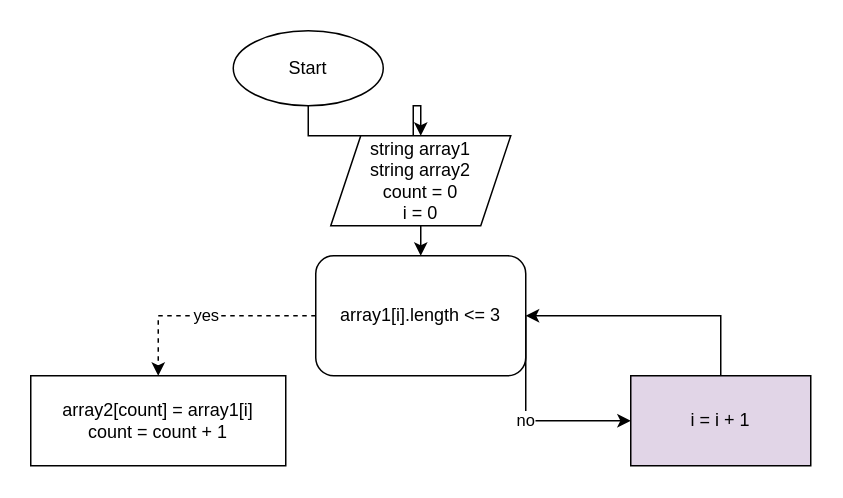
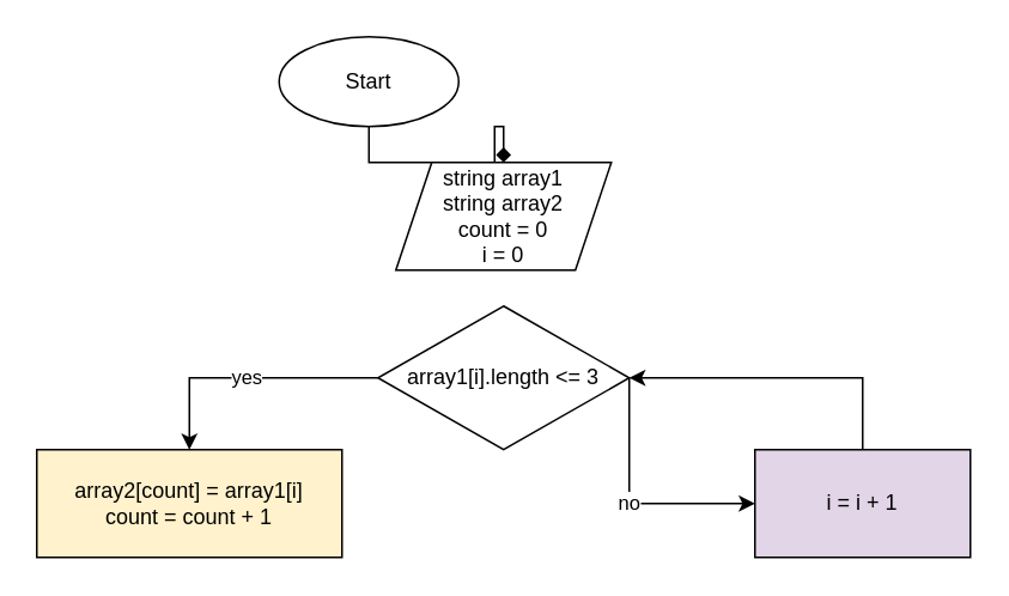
  <mxCell id="0" />
  <mxCell id="1" parent="0" />
- <mxCell id="2" style="edgeStyle=orthogonalEdgeStyle;rounded=0;orthogonalLoop=1;jettySize=auto;html=1;exitX=0.5;exitY=1;exitDx=0;exitDy=0;" edge="1" parent="1" source="3" target="5"><mxGeometry relative="1" as="geometry" /></mxCell>
+ <mxCell id="2" style="edgeStyle=orthogonalEdgeStyle;rounded=0;orthogonalLoop=1;jettySize=auto;html=1;exitX=0.5;exitY=1;exitDx=0;exitDy=0;endArrow=diamond;" edge="1" parent="1" source="3" target="5"><mxGeometry relative="1" as="geometry" /></mxCell>
  <mxCell id="3" value="Start" style="ellipse;whiteSpace=wrap;html=1;" vertex="1" parent="1"><mxGeometry x="155" y="20" width="100" height="50" as="geometry" /></mxCell>
- <mxCell id="4" style="edgeStyle=orthogonalEdgeStyle;rounded=0;orthogonalLoop=1;jettySize=auto;html=1;exitX=0.5;exitY=1;exitDx=0;exitDy=0;entryX=0.5;entryY=0;entryDx=0;entryDy=0;" edge="1" parent="1" source="5" target="8"><mxGeometry relative="1" as="geometry" /></mxCell>
  <mxCell id="5" value="string array1&lt;br&gt;string array2&lt;br&gt;count = 0&lt;br&gt;i = 0" style="shape=parallelogram;perimeter=parallelogramPerimeter;whiteSpace=wrap;html=1;fixedSize=1;" vertex="1" parent="1"><mxGeometry x="220" y="90" width="120" height="60" as="geometry" /></mxCell>
- <mxCell id="6" value="yes" style="edgeStyle=orthogonalEdgeStyle;rounded=0;orthogonalLoop=1;jettySize=auto;html=1;exitX=0;exitY=0.5;exitDx=0;exitDy=0;entryX=0.5;entryY=0;entryDx=0;entryDy=0;dashed=1;" edge="1" parent="1" source="8" target="9"><mxGeometry relative="1" as="geometry" /></mxCell>
+ <mxCell id="6" value="yes" style="edgeStyle=orthogonalEdgeStyle;rounded=0;orthogonalLoop=1;jettySize=auto;html=1;exitX=0;exitY=0.5;exitDx=0;exitDy=0;entryX=0.5;entryY=0;entryDx=0;entryDy=0;" edge="1" parent="1" source="8" target="9"><mxGeometry relative="1" as="geometry" /></mxCell>
  <mxCell id="7" value="no" style="edgeStyle=orthogonalEdgeStyle;rounded=0;orthogonalLoop=1;jettySize=auto;html=1;exitX=1;exitY=0.5;exitDx=0;exitDy=0;entryX=0;entryY=0.5;entryDx=0;entryDy=0;" edge="1" parent="1" source="8" target="11"><mxGeometry relative="1" as="geometry"><Array as="points"><mxPoint x="350" y="280" /></Array></mxGeometry></mxCell>
- <mxCell id="8" value="array1[i].length &amp;lt;= 3" style="whiteSpace=wrap;html=1;rounded=1;" vertex="1" parent="1"><mxGeometry x="210" y="170" width="140" height="80" as="geometry" /></mxCell>
- <mxCell id="9" value="array2[count] = array1[i]&lt;br&gt;count = count + 1" style="rounded=0;whiteSpace=wrap;html=1;" vertex="1" parent="1"><mxGeometry x="20" y="250" width="170" height="60" as="geometry" /></mxCell>
+ <mxCell id="8" value="array1[i].length &amp;lt;= 3" style="rhombus;whiteSpace=wrap;html=1;" vertex="1" parent="1"><mxGeometry x="210" y="170" width="140" height="80" as="geometry" /></mxCell>
+ <mxCell id="9" value="array2[count] = array1[i]&lt;br&gt;count = count + 1" style="rounded=0;whiteSpace=wrap;html=1;fillColor=#fff2cc;" vertex="1" parent="1"><mxGeometry x="20" y="250" width="170" height="60" as="geometry" /></mxCell>
  <mxCell id="10" value="" style="edgeStyle=orthogonalEdgeStyle;rounded=0;orthogonalLoop=1;jettySize=auto;html=1;" edge="1" parent="1" source="11" target="8"><mxGeometry relative="1" as="geometry"><Array as="points"><mxPoint x="480" y="210" /></Array></mxGeometry></mxCell>
  <mxCell id="11" value="i = i + 1" style="rounded=0;whiteSpace=wrap;html=1;fillColor=#e1d5e7;" vertex="1" parent="1"><mxGeometry x="420" y="250" width="120" height="60" as="geometry" /></mxCell>
